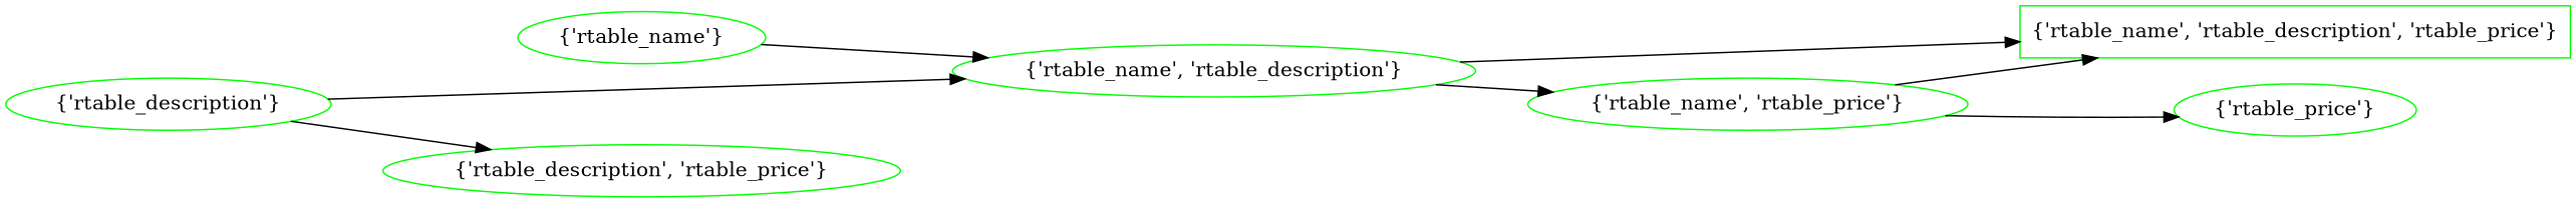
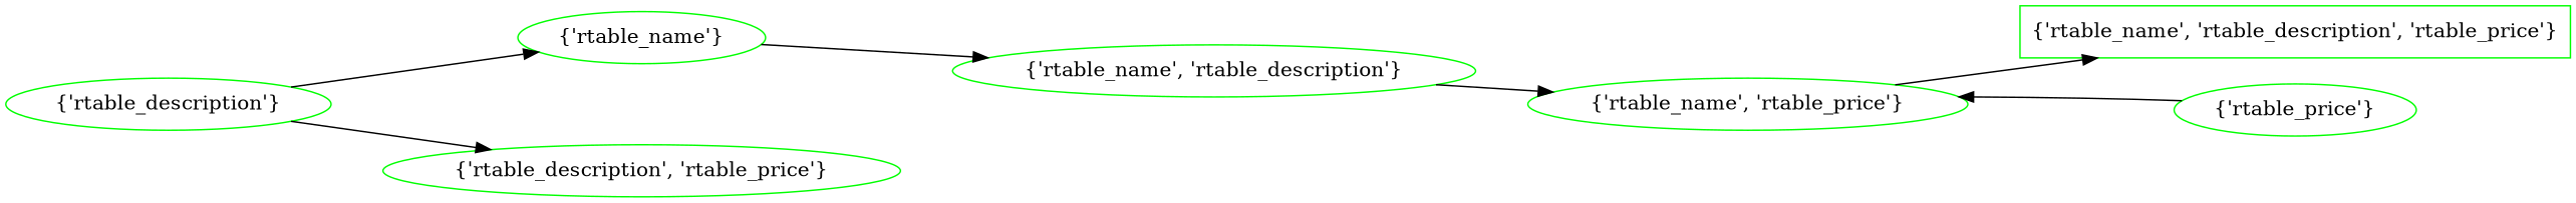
  digraph {
    rankdir=LR
    splines=line
    node [color=green]
    "{'rtable_name', 'rtable_description', 'rtable_price'}" [shape=box]
    "{'rtable_name'}"
    "{'rtable_name', 'rtable_description'}"
    "{'rtable_description'}"
    "{'rtable_description', 'rtable_price'}"
    "{'rtable_price'}"
    "{'rtable_name', 'rtable_price'}"
    "{'rtable_name'}" -> "{'rtable_name', 'rtable_description'}"
-   "{'rtable_name', 'rtable_description'}" -> "{'rtable_name', 'rtable_description', 'rtable_price'}"
    "{'rtable_name', 'rtable_description'}" -> "{'rtable_name', 'rtable_price'}"
-   "{'rtable_description'}" -> "{'rtable_name', 'rtable_description'}"
+   "{'rtable_description'}" -> "{'rtable_name'}"
    "{'rtable_description'}" -> "{'rtable_description', 'rtable_price'}"
-   "{'rtable_name', 'rtable_price'}" -> "{'rtable_price'}"
+   "{'rtable_price'}" -> "{'rtable_name', 'rtable_price'}"
    "{'rtable_name', 'rtable_price'}" -> "{'rtable_name', 'rtable_description', 'rtable_price'}"
  }
